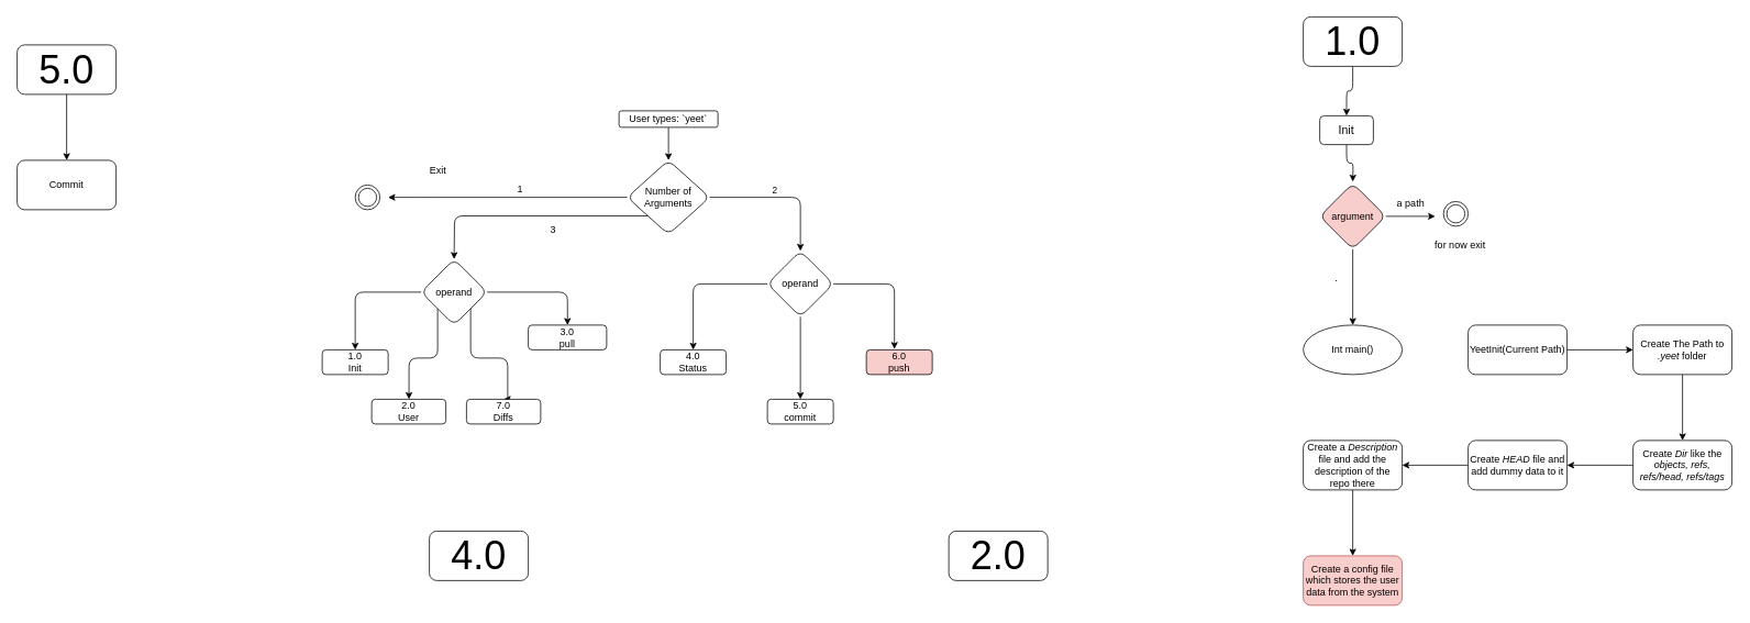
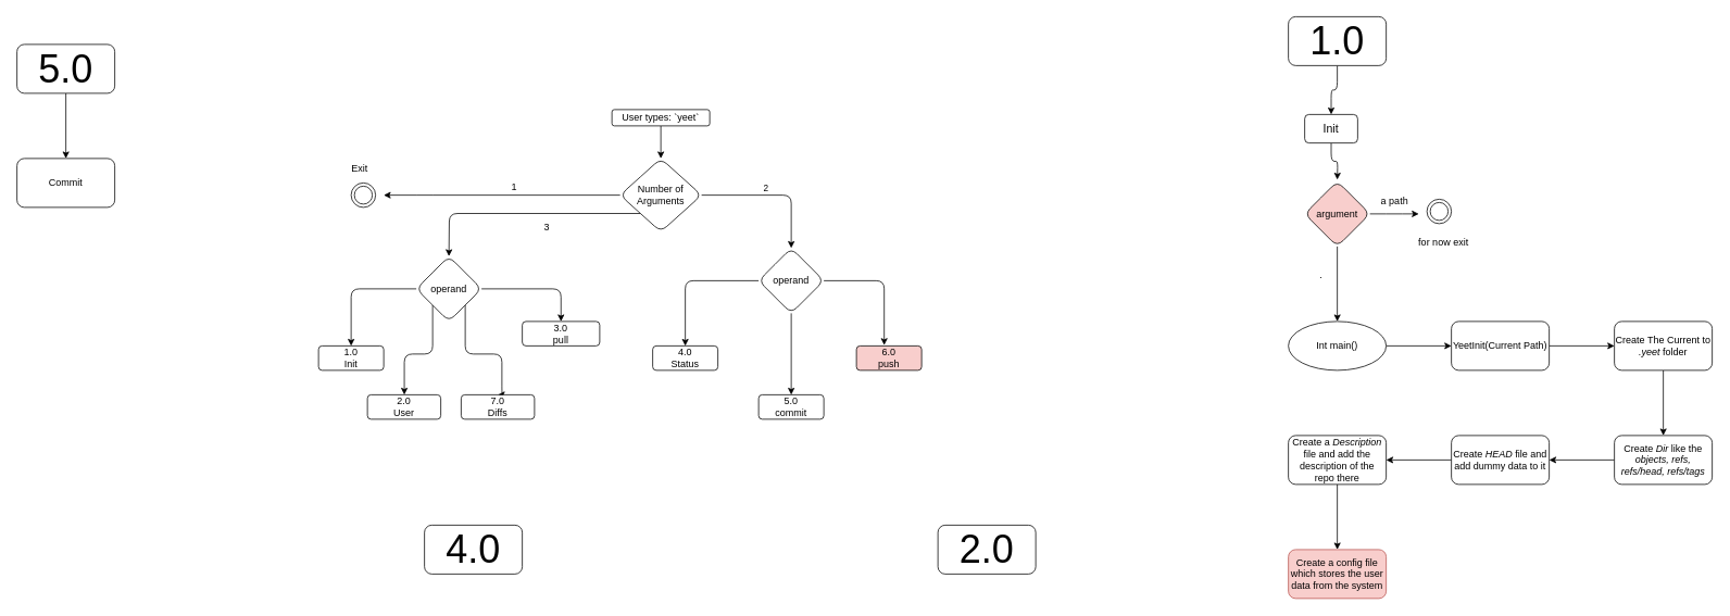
  <mxCell id="0" />
  <mxCell id="1" parent="0" />
  <mxCell id="2" style="edgeStyle=orthogonalEdgeStyle;rounded=1;orthogonalLoop=1;jettySize=auto;html=1;entryX=0.5;entryY=0;entryDx=0;entryDy=0;labelBackgroundColor=none;fontColor=default;" edge="1" parent="1" source="3" target="8"><mxGeometry relative="1" as="geometry" /></mxCell>
  <mxCell id="3" value="User types: `yeet`" style="rounded=1;whiteSpace=wrap;html=1;fontSize=12;glass=0;strokeWidth=1;shadow=0;labelBackgroundColor=none;" parent="1" vertex="1"><mxGeometry x="750" y="134" width="120" height="20" as="geometry" /></mxCell>
  <mxCell id="4" style="edgeStyle=orthogonalEdgeStyle;rounded=1;orthogonalLoop=1;jettySize=auto;html=1;exitX=0;exitY=0.5;exitDx=0;exitDy=0;labelBackgroundColor=none;fontColor=default;" edge="1" parent="1" source="8"><mxGeometry relative="1" as="geometry"><mxPoint x="470" y="239" as="targetPoint" /><Array as="points"><mxPoint x="520" y="239" /></Array></mxGeometry></mxCell>
  <mxCell id="5" style="edgeStyle=orthogonalEdgeStyle;rounded=1;orthogonalLoop=1;jettySize=auto;html=1;entryX=0.5;entryY=0;entryDx=0;entryDy=0;labelBackgroundColor=none;fontColor=default;" edge="1" parent="1" source="8" target="24"><mxGeometry relative="1" as="geometry"><mxPoint x="1120" y="334" as="targetPoint" /></mxGeometry></mxCell>
  <mxCell id="6" value="2" style="edgeLabel;html=1;align=center;verticalAlign=middle;resizable=0;points=[];labelBackgroundColor=none;rounded=1;" vertex="1" connectable="0" parent="5"><mxGeometry x="-0.112" y="-3" relative="1" as="geometry"><mxPoint y="-13" as="offset" /></mxGeometry></mxCell>
  <mxCell id="7" style="edgeStyle=orthogonalEdgeStyle;rounded=1;orthogonalLoop=1;jettySize=auto;html=1;exitX=0;exitY=1;exitDx=0;exitDy=0;labelBackgroundColor=none;fontColor=default;" edge="1" parent="1" source="8"><mxGeometry relative="1" as="geometry"><mxPoint x="550" y="314" as="targetPoint" /></mxGeometry></mxCell>
  <mxCell id="8" value="Number of Arguments" style="rhombus;whiteSpace=wrap;html=1;labelBackgroundColor=none;rounded=1;" vertex="1" parent="1"><mxGeometry x="760" y="194" width="100" height="90" as="geometry" /></mxCell>
  <mxCell id="9" value="1" style="text;html=1;align=center;verticalAlign=middle;resizable=0;points=[];autosize=1;strokeColor=none;fillColor=none;labelBackgroundColor=none;rounded=1;" vertex="1" parent="1"><mxGeometry x="615" y="214" width="30" height="30" as="geometry" /></mxCell>
  <mxCell id="10" value="" style="ellipse;html=1;shape=endState;labelBackgroundColor=none;rounded=1;" vertex="1" parent="1"><mxGeometry x="430" y="224" width="30" height="30" as="geometry" /></mxCell>
- <mxCell id="11" value="Exit" style="text;html=1;align=center;verticalAlign=middle;resizable=0;points=[];autosize=1;strokeColor=none;fillColor=none;labelBackgroundColor=none;rounded=1;" vertex="1" parent="1"><mxGeometry x="510" y="192" width="40" height="30" as="geometry" /></mxCell>
+ <mxCell id="11" value="Exit" style="text;html=1;align=center;verticalAlign=middle;resizable=0;points=[];autosize=1;strokeColor=none;fillColor=none;labelBackgroundColor=none;rounded=1;" vertex="1" parent="1"><mxGeometry x="420" y="192" width="40" height="30" as="geometry" /></mxCell>
  <mxCell id="12" value="3" style="text;html=1;align=center;verticalAlign=middle;resizable=0;points=[];autosize=1;strokeColor=none;fillColor=none;labelBackgroundColor=none;rounded=1;" vertex="1" parent="1"><mxGeometry x="655" y="264" width="30" height="30" as="geometry" /></mxCell>
  <mxCell id="13" style="edgeStyle=orthogonalEdgeStyle;rounded=1;orthogonalLoop=1;jettySize=auto;html=1;entryX=0.5;entryY=0;entryDx=0;entryDy=0;labelBackgroundColor=none;fontColor=default;" edge="1" parent="1" source="17" target="18"><mxGeometry relative="1" as="geometry"><mxPoint x="430" y="414" as="targetPoint" /></mxGeometry></mxCell>
  <mxCell id="14" style="edgeStyle=orthogonalEdgeStyle;rounded=1;orthogonalLoop=1;jettySize=auto;html=1;exitX=0;exitY=1;exitDx=0;exitDy=0;entryX=0.503;entryY=0;entryDx=0;entryDy=0;entryPerimeter=0;labelBackgroundColor=none;fontColor=default;" edge="1" parent="1" source="17" target="19"><mxGeometry relative="1" as="geometry"><mxPoint x="550.31" y="494" as="targetPoint" /><Array as="points"><mxPoint x="530" y="434" /><mxPoint x="495" y="434" /></Array></mxGeometry></mxCell>
  <mxCell id="15" style="edgeStyle=orthogonalEdgeStyle;rounded=1;orthogonalLoop=1;jettySize=auto;html=1;entryX=0.5;entryY=0;entryDx=0;entryDy=0;labelBackgroundColor=none;fontColor=default;" edge="1" parent="1" source="17" target="20"><mxGeometry relative="1" as="geometry"><mxPoint x="680" y="424" as="targetPoint" /></mxGeometry></mxCell>
  <mxCell id="16" style="edgeStyle=orthogonalEdgeStyle;rounded=1;orthogonalLoop=1;jettySize=auto;html=1;exitX=1;exitY=1;exitDx=0;exitDy=0;entryX=0.5;entryY=0;entryDx=0;entryDy=0;labelBackgroundColor=none;fontColor=default;" edge="1" parent="1" source="17" target="28"><mxGeometry relative="1" as="geometry"><mxPoint x="630" y="624" as="targetPoint" /><Array as="points"><mxPoint x="570" y="434" /><mxPoint x="615" y="434" /></Array></mxGeometry></mxCell>
  <mxCell id="17" value="operand " style="rhombus;whiteSpace=wrap;html=1;labelBackgroundColor=none;rounded=1;" vertex="1" parent="1"><mxGeometry x="510" y="314" width="80" height="80" as="geometry" /></mxCell>
  <mxCell id="18" value="1.0&lt;br&gt;Init" style="whiteSpace=wrap;html=1;labelBackgroundColor=none;rounded=1;" vertex="1" parent="1"><mxGeometry x="390" y="424" width="80" height="30" as="geometry" /></mxCell>
  <mxCell id="19" value="&lt;div&gt;2.0&lt;/div&gt;&lt;div&gt;User&lt;br&gt;&lt;/div&gt;" style="whiteSpace=wrap;html=1;labelBackgroundColor=none;rounded=1;" vertex="1" parent="1"><mxGeometry x="450" y="484" width="90" height="30" as="geometry" /></mxCell>
  <mxCell id="20" value="&lt;div&gt;3.0&lt;/div&gt;&lt;div&gt;pull&lt;br&gt;&lt;/div&gt;" style="whiteSpace=wrap;html=1;labelBackgroundColor=none;rounded=1;" vertex="1" parent="1"><mxGeometry x="640" y="394" width="95" height="30" as="geometry" /></mxCell>
  <mxCell id="21" style="edgeStyle=orthogonalEdgeStyle;rounded=1;orthogonalLoop=1;jettySize=auto;html=1;entryX=0.5;entryY=0;entryDx=0;entryDy=0;labelBackgroundColor=none;fontColor=default;" edge="1" parent="1" source="24" target="25"><mxGeometry relative="1" as="geometry"><mxPoint x="860" y="434" as="targetPoint" /></mxGeometry></mxCell>
  <mxCell id="22" style="edgeStyle=orthogonalEdgeStyle;rounded=1;orthogonalLoop=1;jettySize=auto;html=1;entryX=0.5;entryY=0;entryDx=0;entryDy=0;labelBackgroundColor=none;fontColor=default;" edge="1" parent="1" source="24" target="26"><mxGeometry relative="1" as="geometry"><mxPoint x="970" y="484" as="targetPoint" /></mxGeometry></mxCell>
  <mxCell id="23" style="edgeStyle=orthogonalEdgeStyle;rounded=1;orthogonalLoop=1;jettySize=auto;html=1;entryX=0.426;entryY=-0.03;entryDx=0;entryDy=0;entryPerimeter=0;labelBackgroundColor=none;fontColor=default;" edge="1" parent="1" source="24" target="27"><mxGeometry relative="1" as="geometry"><mxPoint x="1080" y="414" as="targetPoint" /></mxGeometry></mxCell>
  <mxCell id="24" value="operand " style="rhombus;whiteSpace=wrap;html=1;labelBackgroundColor=none;rounded=1;" vertex="1" parent="1"><mxGeometry x="930" y="304" width="80" height="80" as="geometry" /></mxCell>
  <mxCell id="25" value="&lt;div&gt;4.0 &lt;br&gt;&lt;/div&gt;&lt;div&gt;Status&lt;br&gt;&lt;/div&gt;" style="whiteSpace=wrap;html=1;labelBackgroundColor=none;rounded=1;" vertex="1" parent="1"><mxGeometry x="800" y="424" width="80" height="30" as="geometry" /></mxCell>
  <mxCell id="26" value="&lt;div&gt;5.0&lt;/div&gt;&lt;div&gt;commit&lt;br&gt;&lt;/div&gt;" style="whiteSpace=wrap;html=1;labelBackgroundColor=none;rounded=1;" vertex="1" parent="1"><mxGeometry x="930" y="484" width="80" height="30" as="geometry" /></mxCell>
  <mxCell id="27" value="&lt;div&gt;6.0&lt;/div&gt;&lt;div&gt;push&lt;br&gt;&lt;/div&gt;" style="whiteSpace=wrap;html=1;labelBackgroundColor=none;rounded=1;fillColor=#f8cecc;" vertex="1" parent="1"><mxGeometry x="1050" y="424" width="80" height="30" as="geometry" /></mxCell>
  <mxCell id="28" value="&lt;div&gt;7.0&lt;/div&gt;&lt;div&gt;Diffs&lt;br&gt;&lt;/div&gt;" style="whiteSpace=wrap;html=1;labelBackgroundColor=none;rounded=1;" vertex="1" parent="1"><mxGeometry x="565" y="484" width="90" height="30" as="geometry" /></mxCell>
  <mxCell id="29" style="edgeStyle=orthogonalEdgeStyle;rounded=1;orthogonalLoop=1;jettySize=auto;html=1;entryX=0.5;entryY=0;entryDx=0;entryDy=0;labelBackgroundColor=none;fontColor=default;" edge="1" parent="1" source="30" target="32"><mxGeometry relative="1" as="geometry"><mxPoint x="1640" y="140" as="targetPoint" /></mxGeometry></mxCell>
  <mxCell id="30" value="&lt;font style=&quot;font-size: 48px;&quot;&gt;1.0&lt;/font&gt;" style="whiteSpace=wrap;html=1;labelBackgroundColor=none;rounded=1;" vertex="1" parent="1"><mxGeometry x="1580" y="20" width="120" height="60" as="geometry" /></mxCell>
  <mxCell id="31" value="" style="edgeStyle=orthogonalEdgeStyle;rounded=1;orthogonalLoop=1;jettySize=auto;html=1;" edge="1" parent="1" source="32"><mxGeometry relative="1" as="geometry"><mxPoint x="1640" y="220" as="targetPoint" /></mxGeometry></mxCell>
  <mxCell id="32" value="&lt;font style=&quot;font-size: 14px;&quot;&gt;Init&lt;/font&gt;" style="whiteSpace=wrap;html=1;labelBackgroundColor=none;fillColor=default;rounded=1;" vertex="1" parent="1"><mxGeometry x="1600" y="140" width="65" height="35" as="geometry" /></mxCell>
+ <mxCell id="33" value="" style="edgeStyle=orthogonalEdgeStyle;rounded=1;orthogonalLoop=1;jettySize=auto;html=1;" edge="1" parent="1" source="34" target="36"><mxGeometry relative="1" as="geometry" /></mxCell>
  <mxCell id="34" value="Int main()" style="ellipse;whiteSpace=wrap;html=1;labelBackgroundColor=none;" vertex="1" parent="1"><mxGeometry x="1580" y="394" width="120" height="60" as="geometry" /></mxCell>
  <mxCell id="35" value="" style="edgeStyle=orthogonalEdgeStyle;rounded=1;orthogonalLoop=1;jettySize=auto;html=1;" edge="1" parent="1" source="36" target="38"><mxGeometry relative="1" as="geometry" /></mxCell>
  <mxCell id="36" value="YeetInit(Current Path)" style="whiteSpace=wrap;html=1;labelBackgroundColor=none;rounded=1;" vertex="1" parent="1"><mxGeometry x="1780" y="394" width="120" height="60" as="geometry" /></mxCell>
  <mxCell id="37" value="" style="edgeStyle=orthogonalEdgeStyle;rounded=1;orthogonalLoop=1;jettySize=auto;html=1;" edge="1" parent="1" source="38" target="40"><mxGeometry relative="1" as="geometry" /></mxCell>
- <mxCell id="38" value="Create The Path to &lt;i&gt;.yeet&lt;/i&gt; folder" style="whiteSpace=wrap;html=1;labelBackgroundColor=none;rounded=1;" vertex="1" parent="1"><mxGeometry x="1980" y="394" width="120" height="60" as="geometry" /></mxCell>
+ <mxCell id="38" value="Create The Current to &lt;i&gt;.yeet&lt;/i&gt; folder" style="whiteSpace=wrap;html=1;labelBackgroundColor=none;rounded=1;" vertex="1" parent="1"><mxGeometry x="1980" y="394" width="120" height="60" as="geometry" /></mxCell>
  <mxCell id="39" value="" style="edgeStyle=orthogonalEdgeStyle;rounded=1;orthogonalLoop=1;jettySize=auto;html=1;" edge="1" parent="1" source="40" target="42"><mxGeometry relative="1" as="geometry" /></mxCell>
  <mxCell id="40" value="Create &lt;i&gt;Dir&lt;/i&gt; like the &lt;i&gt;objects, refs, refs/head, refs/tags&lt;/i&gt;" style="whiteSpace=wrap;html=1;labelBackgroundColor=none;rounded=1;" vertex="1" parent="1"><mxGeometry x="1980" y="534" width="120" height="60" as="geometry" /></mxCell>
  <mxCell id="41" value="" style="edgeStyle=orthogonalEdgeStyle;rounded=1;orthogonalLoop=1;jettySize=auto;html=1;" edge="1" parent="1" source="42" target="44"><mxGeometry relative="1" as="geometry" /></mxCell>
  <mxCell id="42" value="Create &lt;i&gt;HEAD&lt;/i&gt; file and add dummy data to it" style="whiteSpace=wrap;html=1;labelBackgroundColor=none;rounded=1;" vertex="1" parent="1"><mxGeometry x="1780" y="534" width="120" height="60" as="geometry" /></mxCell>
  <mxCell id="43" value="" style="edgeStyle=orthogonalEdgeStyle;rounded=1;orthogonalLoop=1;jettySize=auto;html=1;" edge="1" parent="1" source="44" target="45"><mxGeometry relative="1" as="geometry" /></mxCell>
  <mxCell id="44" value="Create a &lt;i&gt;Description&lt;/i&gt; file and add the description of the repo there" style="whiteSpace=wrap;html=1;labelBackgroundColor=none;rounded=1;" vertex="1" parent="1"><mxGeometry x="1580" y="534" width="120" height="60" as="geometry" /></mxCell>
  <mxCell id="45" value="Create a config file which stores the user data from the system" style="whiteSpace=wrap;html=1;labelBackgroundColor=none;rounded=1;fillColor=#f8cecc;strokeColor=#b85450;" vertex="1" parent="1"><mxGeometry x="1580" y="674" width="120" height="60" as="geometry" /></mxCell>
  <mxCell id="46" value="" style="edgeStyle=orthogonalEdgeStyle;rounded=1;orthogonalLoop=1;jettySize=auto;html=1;" edge="1" parent="1" source="48" target="34"><mxGeometry relative="1" as="geometry" /></mxCell>
  <mxCell id="47" value="" style="edgeStyle=orthogonalEdgeStyle;rounded=1;orthogonalLoop=1;jettySize=auto;html=1;" edge="1" parent="1" source="48"><mxGeometry relative="1" as="geometry"><mxPoint x="1740" y="262" as="targetPoint" /></mxGeometry></mxCell>
  <mxCell id="48" value="argument" style="rhombus;whiteSpace=wrap;html=1;rounded=1;fillColor=#f8cecc;" vertex="1" parent="1"><mxGeometry x="1600" y="222" width="80" height="80" as="geometry" /></mxCell>
  <mxCell id="49" value="." style="text;html=1;align=center;verticalAlign=middle;resizable=0;points=[];autosize=1;strokeColor=none;fillColor=none;" vertex="1" parent="1"><mxGeometry x="1605" y="322" width="30" height="30" as="geometry" /></mxCell>
  <mxCell id="50" value="a path" style="text;html=1;align=center;verticalAlign=middle;resizable=0;points=[];autosize=1;strokeColor=none;fillColor=none;" vertex="1" parent="1"><mxGeometry x="1680" y="232" width="60" height="30" as="geometry" /></mxCell>
  <mxCell id="51" value="" style="ellipse;html=1;shape=endState;labelBackgroundColor=none;rounded=1;" vertex="1" parent="1"><mxGeometry x="1750" y="244" width="30" height="30" as="geometry" /></mxCell>
  <mxCell id="52" value="for now exit" style="text;html=1;align=center;verticalAlign=middle;resizable=0;points=[];autosize=1;strokeColor=none;fillColor=none;" vertex="1" parent="1"><mxGeometry x="1730" y="282" width="80" height="30" as="geometry" /></mxCell>
  <mxCell id="53" value="&lt;font style=&quot;font-size: 48px;&quot;&gt;2.0&lt;/font&gt;" style="whiteSpace=wrap;html=1;labelBackgroundColor=none;rounded=1;" vertex="1" parent="1"><mxGeometry x="1150" y="644" width="120" height="60" as="geometry" /></mxCell>
  <mxCell id="54" value="&lt;font style=&quot;font-size: 48px;&quot;&gt;4.0&lt;/font&gt;" style="whiteSpace=wrap;html=1;labelBackgroundColor=none;rounded=1;" vertex="1" parent="1"><mxGeometry x="520" y="644" width="120" height="60" as="geometry" /></mxCell>
  <mxCell id="55" value="" style="edgeStyle=orthogonalEdgeStyle;rounded=1;orthogonalLoop=1;jettySize=auto;html=1;" edge="1" parent="1" source="56" target="57"><mxGeometry relative="1" as="geometry" /></mxCell>
  <mxCell id="56" value="&lt;font style=&quot;font-size: 48px;&quot;&gt;5.0&lt;/font&gt;" style="whiteSpace=wrap;html=1;labelBackgroundColor=none;rounded=1;" vertex="1" parent="1"><mxGeometry x="20" y="54" width="120" height="60" as="geometry" /></mxCell>
  <mxCell id="57" value="Commit" style="whiteSpace=wrap;html=1;labelBackgroundColor=none;rounded=1;" vertex="1" parent="1"><mxGeometry x="20" y="194" width="120" height="60" as="geometry" /></mxCell>
